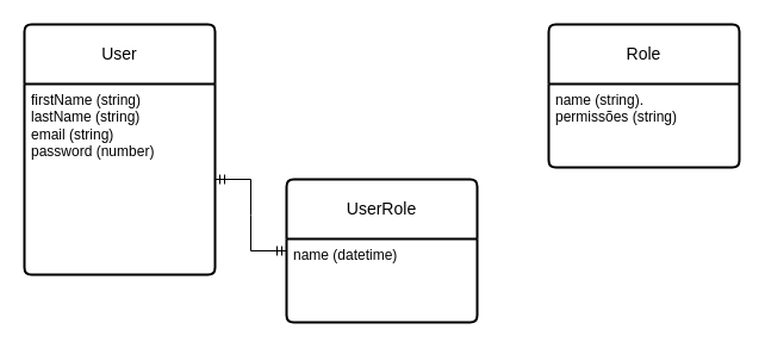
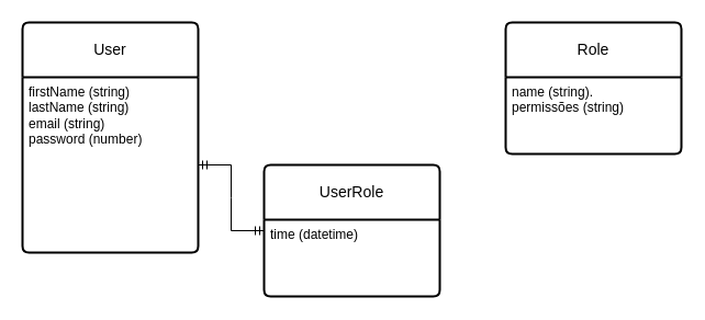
  <mxCell id="0" />
  <mxCell id="1" parent="0" />
  <mxCell id="2" value="User" style="swimlane;childLayout=stackLayout;horizontal=1;startSize=50;horizontalStack=0;rounded=1;fontSize=14;fontStyle=0;strokeWidth=2;resizeParent=0;resizeLast=1;shadow=0;dashed=0;align=center;arcSize=4;whiteSpace=wrap;html=1;" parent="1" vertex="1"><mxGeometry x="20" y="20" width="160" height="210" as="geometry" /></mxCell>
  <mxCell id="3" value="firstName (string)&lt;div&gt;lastName&amp;nbsp;&lt;span style=&quot;background-color: initial;&quot;&gt;(string)&lt;/span&gt;&lt;/div&gt;&lt;div&gt;email&amp;nbsp;&lt;span style=&quot;background-color: initial;&quot;&gt;(string)&lt;/span&gt;&lt;/div&gt;&lt;div&gt;password&amp;nbsp;&lt;span style=&quot;background-color: initial;&quot;&gt;(number)&lt;/span&gt;&lt;/div&gt;&lt;div&gt;&lt;br&gt;&lt;/div&gt;&lt;div&gt;&lt;br&gt;&lt;/div&gt;" style="align=left;strokeColor=none;fillColor=none;spacingLeft=4;fontSize=12;verticalAlign=top;resizable=0;rotatable=0;part=1;html=1;" parent="2" vertex="1"><mxGeometry y="50" width="160" height="160" as="geometry" /></mxCell>
  <mxCell id="4" value="Role" style="swimlane;childLayout=stackLayout;horizontal=1;startSize=50;horizontalStack=0;rounded=1;fontSize=14;fontStyle=0;strokeWidth=2;resizeParent=0;resizeLast=1;shadow=0;dashed=0;align=center;arcSize=4;whiteSpace=wrap;html=1;" parent="1" vertex="1"><mxGeometry x="460" y="20" width="160" height="120" as="geometry" /></mxCell>
  <mxCell id="5" value="&lt;div&gt;&lt;div&gt;name&amp;nbsp;&lt;span style=&quot;background-color: initial;&quot;&gt;(string)&lt;/span&gt;.&lt;/div&gt;&lt;div&gt;permissões&amp;nbsp;&lt;span style=&quot;background-color: initial;&quot;&gt;(string)&lt;/span&gt;&lt;/div&gt;&lt;div&gt;&lt;br&gt;&lt;/div&gt;&lt;/div&gt;" style="align=left;strokeColor=none;fillColor=none;spacingLeft=4;fontSize=12;verticalAlign=top;resizable=0;rotatable=0;part=1;html=1;" parent="4" vertex="1"><mxGeometry y="50" width="160" height="70" as="geometry" /></mxCell>
  <mxCell id="6" value="" style="edgeStyle=entityRelationEdgeStyle;fontSize=12;html=1;endArrow=ERmandOne;startArrow=ERmandOne;rounded=0;entryX=0;entryY=0.5;entryDx=0;entryDy=0;exitX=1;exitY=0.5;exitDx=0;exitDy=0;" parent="1" source="3" target="7" edge="1"><mxGeometry width="100" height="100" relative="1" as="geometry"><mxPoint x="260" y="190" as="sourcePoint" /><mxPoint x="314.08" y="361.02" as="targetPoint" /></mxGeometry></mxCell>
  <mxCell id="7" value="UserRole" style="swimlane;childLayout=stackLayout;horizontal=1;startSize=50;horizontalStack=0;rounded=1;fontSize=14;fontStyle=0;strokeWidth=2;resizeParent=0;resizeLast=1;shadow=0;dashed=0;align=center;arcSize=4;whiteSpace=wrap;html=1;" vertex="1" parent="1"><mxGeometry x="240" y="150" width="160" height="120" as="geometry" /></mxCell>
- <mxCell id="8" value="&lt;div&gt;&lt;div&gt;name (datetime)&lt;/div&gt;&lt;/div&gt;" style="align=left;strokeColor=none;fillColor=none;spacingLeft=4;fontSize=12;verticalAlign=top;resizable=0;rotatable=0;part=1;html=1;" vertex="1" parent="7"><mxGeometry y="50" width="160" height="70" as="geometry" /></mxCell>
+ <mxCell id="8" value="&lt;div&gt;&lt;div&gt;time (datetime)&lt;/div&gt;&lt;/div&gt;" style="align=left;strokeColor=none;fillColor=none;spacingLeft=4;fontSize=12;verticalAlign=top;resizable=0;rotatable=0;part=1;html=1;" vertex="1" parent="7"><mxGeometry y="50" width="160" height="70" as="geometry" /></mxCell>
